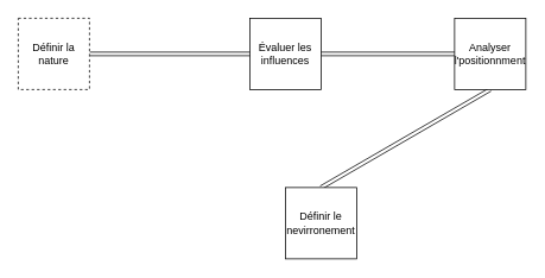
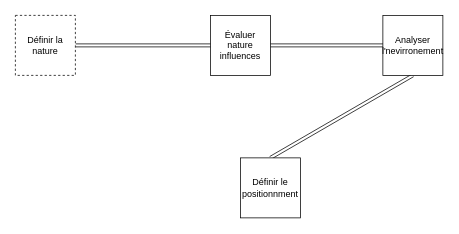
  <mxCell id="0" />
  <mxCell id="1" parent="0" />
  <mxCell id="2" style="edgeStyle=none;shape=link;html=1;exitX=0.5;exitY=0;exitDx=0;exitDy=0;entryX=0.5;entryY=1;entryDx=0;entryDy=0;" edge="1" parent="1" source="3" target="4"><mxGeometry relative="1" as="geometry" /></mxCell>
- <mxCell id="3" value="Définir le nevirronement" style="whiteSpace=wrap;html=1;aspect=fixed;" vertex="1" parent="1"><mxGeometry x="320" y="210" width="80" height="80" as="geometry" /></mxCell>
- <mxCell id="4" value="Analyser l'positionnment" style="whiteSpace=wrap;html=1;aspect=fixed;" vertex="1" parent="1"><mxGeometry x="510" y="20" width="80" height="80" as="geometry" /></mxCell>
+ <mxCell id="3" value="Définir le positionnment" style="whiteSpace=wrap;html=1;aspect=fixed;" vertex="1" parent="1"><mxGeometry x="320" y="210" width="80" height="80" as="geometry" /></mxCell>
+ <mxCell id="4" value="Analyser l'nevirronement" style="whiteSpace=wrap;html=1;aspect=fixed;" vertex="1" parent="1"><mxGeometry x="510" y="20" width="80" height="80" as="geometry" /></mxCell>
  <mxCell id="5" style="edgeStyle=none;shape=link;html=1;exitX=1;exitY=0.5;exitDx=0;exitDy=0;entryX=0;entryY=0.5;entryDx=0;entryDy=0;" edge="1" parent="1" source="6" target="4"><mxGeometry relative="1" as="geometry" /></mxCell>
- <mxCell id="6" value="Évaluer les influences" style="whiteSpace=wrap;html=1;aspect=fixed;" vertex="1" parent="1"><mxGeometry x="280" y="20" width="80" height="80" as="geometry" /></mxCell>
+ <mxCell id="6" value="Évaluer nature influences" style="whiteSpace=wrap;html=1;aspect=fixed;" vertex="1" parent="1"><mxGeometry x="280" y="20" width="80" height="80" as="geometry" /></mxCell>
  <mxCell id="7" style="edgeStyle=none;html=1;exitX=1;exitY=0.5;exitDx=0;exitDy=0;shape=link;" edge="1" parent="1" source="8" target="6"><mxGeometry relative="1" as="geometry" /></mxCell>
  <mxCell id="8" value="Définir la nature" style="whiteSpace=wrap;html=1;aspect=fixed;dashed=1;" vertex="1" parent="1"><mxGeometry x="20" y="20" width="80" height="80" as="geometry" /></mxCell>
